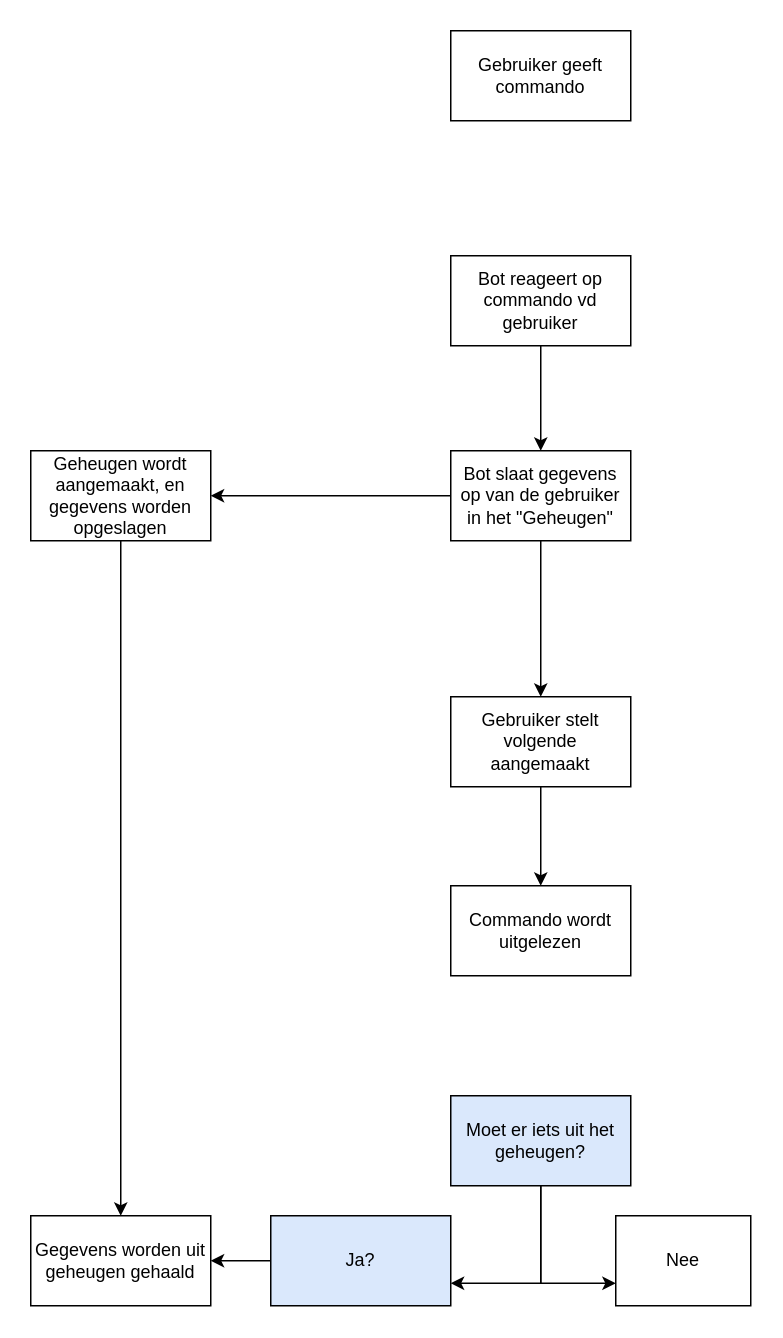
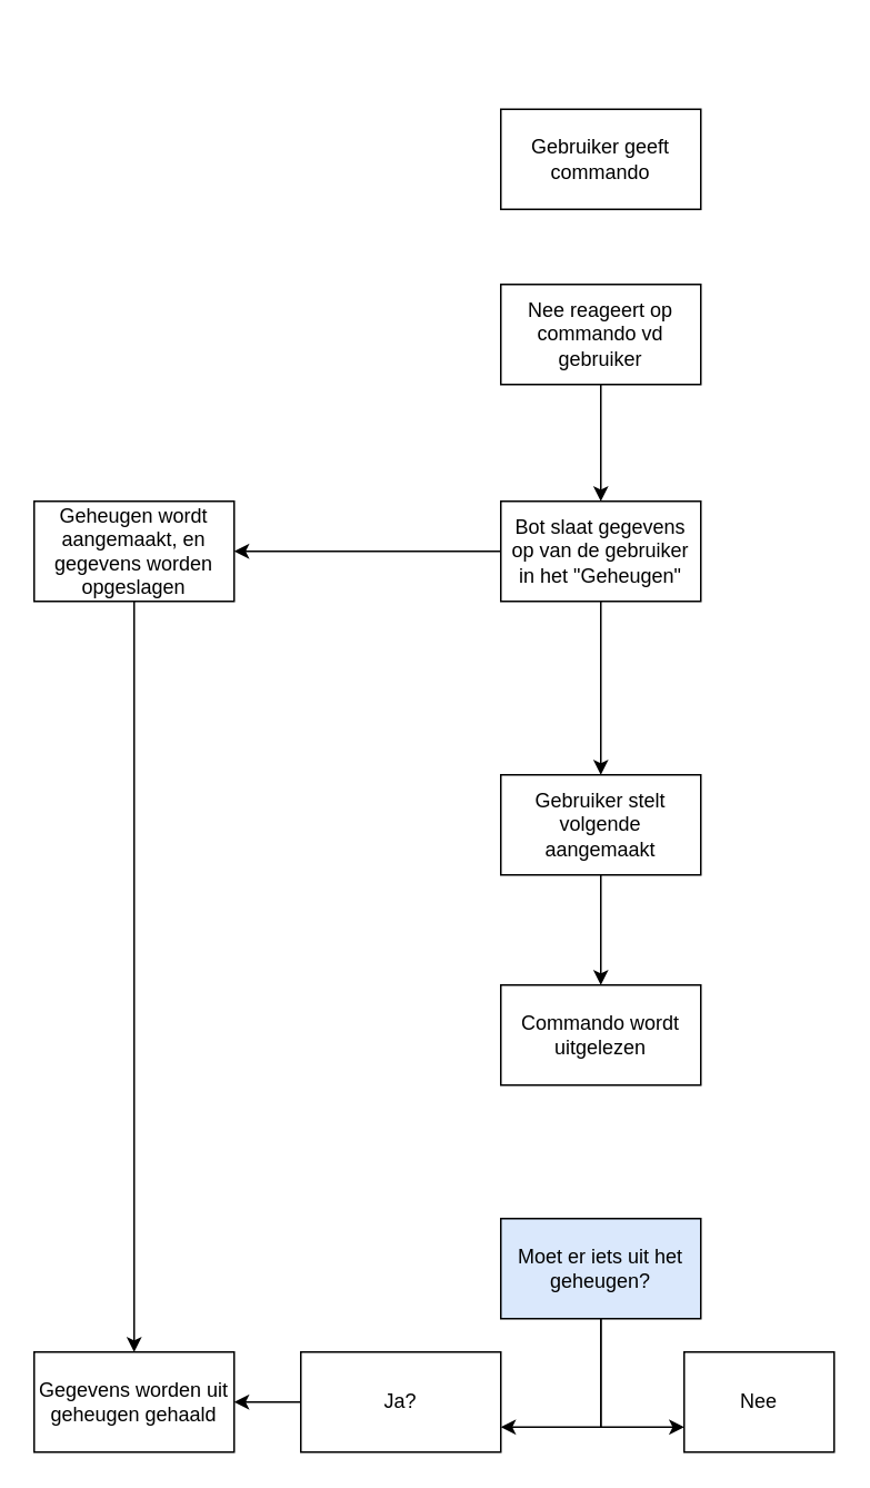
  <mxCell id="0" />
  <mxCell id="1" parent="0" />
- <mxCell id="2" value="Gebruiker geeft commando" style="rounded=0;whiteSpace=wrap;html=1;" vertex="1" parent="1"><mxGeometry x="300" y="20" width="120" height="60" as="geometry" /></mxCell>
+ <mxCell id="2" value="Gebruiker geeft commando" style="rounded=0;whiteSpace=wrap;html=1;" vertex="1" parent="1"><mxGeometry x="300" y="65" width="120" height="60" as="geometry" /></mxCell>
  <mxCell id="3" value="" style="edgeStyle=orthogonalEdgeStyle;rounded=0;orthogonalLoop=1;jettySize=auto;html=1;" edge="1" parent="1" source="4" target="7"><mxGeometry relative="1" as="geometry" /></mxCell>
- <mxCell id="4" value="Bot reageert op commando vd gebruiker" style="rounded=0;whiteSpace=wrap;html=1;" vertex="1" parent="1"><mxGeometry x="300" y="170" width="120" height="60" as="geometry" /></mxCell>
+ <mxCell id="4" value="Nee reageert op commando vd gebruiker" style="rounded=0;whiteSpace=wrap;html=1;" vertex="1" parent="1"><mxGeometry x="300" y="170" width="120" height="60" as="geometry" /></mxCell>
  <mxCell id="5" style="edgeStyle=orthogonalEdgeStyle;rounded=0;orthogonalLoop=1;jettySize=auto;html=1;" edge="1" parent="1" source="7" target="9"><mxGeometry relative="1" as="geometry" /></mxCell>
  <mxCell id="6" value="" style="edgeStyle=orthogonalEdgeStyle;rounded=0;orthogonalLoop=1;jettySize=auto;html=1;" edge="1" parent="1" source="7" target="11"><mxGeometry relative="1" as="geometry" /></mxCell>
  <mxCell id="7" value="Bot slaat gegevens op van de gebruiker in het &quot;Geheugen&quot;" style="rounded=0;whiteSpace=wrap;html=1;" vertex="1" parent="1"><mxGeometry x="300" y="300" width="120" height="60" as="geometry" /></mxCell>
  <mxCell id="8" style="edgeStyle=orthogonalEdgeStyle;rounded=0;orthogonalLoop=1;jettySize=auto;html=1;entryX=0.5;entryY=0;entryDx=0;entryDy=0;" edge="1" parent="1" source="9" target="19"><mxGeometry relative="1" as="geometry"><mxPoint x="70" y="800" as="targetPoint" /></mxGeometry></mxCell>
  <mxCell id="9" value="Geheugen wordt aangemaakt, en gegevens worden opgeslagen" style="rounded=0;whiteSpace=wrap;html=1;" vertex="1" parent="1"><mxGeometry x="20" y="300" width="120" height="60" as="geometry" /></mxCell>
  <mxCell id="10" value="" style="edgeStyle=orthogonalEdgeStyle;rounded=0;orthogonalLoop=1;jettySize=auto;html=1;" edge="1" parent="1" source="11" target="12"><mxGeometry relative="1" as="geometry" /></mxCell>
  <mxCell id="11" value="Gebruiker stelt volgende aangemaakt" style="rounded=0;whiteSpace=wrap;html=1;" vertex="1" parent="1"><mxGeometry x="300" y="464" width="120" height="60" as="geometry" /></mxCell>
  <mxCell id="12" value="Commando wordt uitgelezen" style="rounded=0;whiteSpace=wrap;html=1;" vertex="1" parent="1"><mxGeometry x="300" y="590" width="120" height="60" as="geometry" /></mxCell>
  <mxCell id="13" style="edgeStyle=orthogonalEdgeStyle;rounded=0;orthogonalLoop=1;jettySize=auto;html=1;entryX=1;entryY=0.75;entryDx=0;entryDy=0;" edge="1" parent="1" source="15" target="17"><mxGeometry relative="1" as="geometry" /></mxCell>
  <mxCell id="14" style="edgeStyle=orthogonalEdgeStyle;rounded=0;orthogonalLoop=1;jettySize=auto;html=1;entryX=0;entryY=0.75;entryDx=0;entryDy=0;" edge="1" parent="1" source="15" target="18"><mxGeometry relative="1" as="geometry" /></mxCell>
  <mxCell id="15" value="Moet er iets uit het geheugen?" style="rounded=0;whiteSpace=wrap;html=1;fillColor=#dae8fc;" vertex="1" parent="1"><mxGeometry x="300" y="730" width="120" height="60" as="geometry" /></mxCell>
  <mxCell id="16" value="" style="edgeStyle=orthogonalEdgeStyle;rounded=0;orthogonalLoop=1;jettySize=auto;html=1;" edge="1" parent="1" source="17" target="19"><mxGeometry relative="1" as="geometry" /></mxCell>
- <mxCell id="17" value="Ja?" style="rounded=0;whiteSpace=wrap;html=1;fillColor=#dae8fc;" vertex="1" parent="1"><mxGeometry x="180" y="810" width="120" height="60" as="geometry" /></mxCell>
+ <mxCell id="17" value="Ja?" style="rounded=0;whiteSpace=wrap;html=1;" vertex="1" parent="1"><mxGeometry x="180" y="810" width="120" height="60" as="geometry" /></mxCell>
  <mxCell id="18" value="Nee" style="rounded=0;whiteSpace=wrap;html=1;" vertex="1" parent="1"><mxGeometry x="410" y="810" width="90" height="60" as="geometry" /></mxCell>
  <mxCell id="19" value="Gegevens worden uit geheugen gehaald" style="rounded=0;whiteSpace=wrap;html=1;" vertex="1" parent="1"><mxGeometry x="20" y="810" width="120" height="60" as="geometry" /></mxCell>
